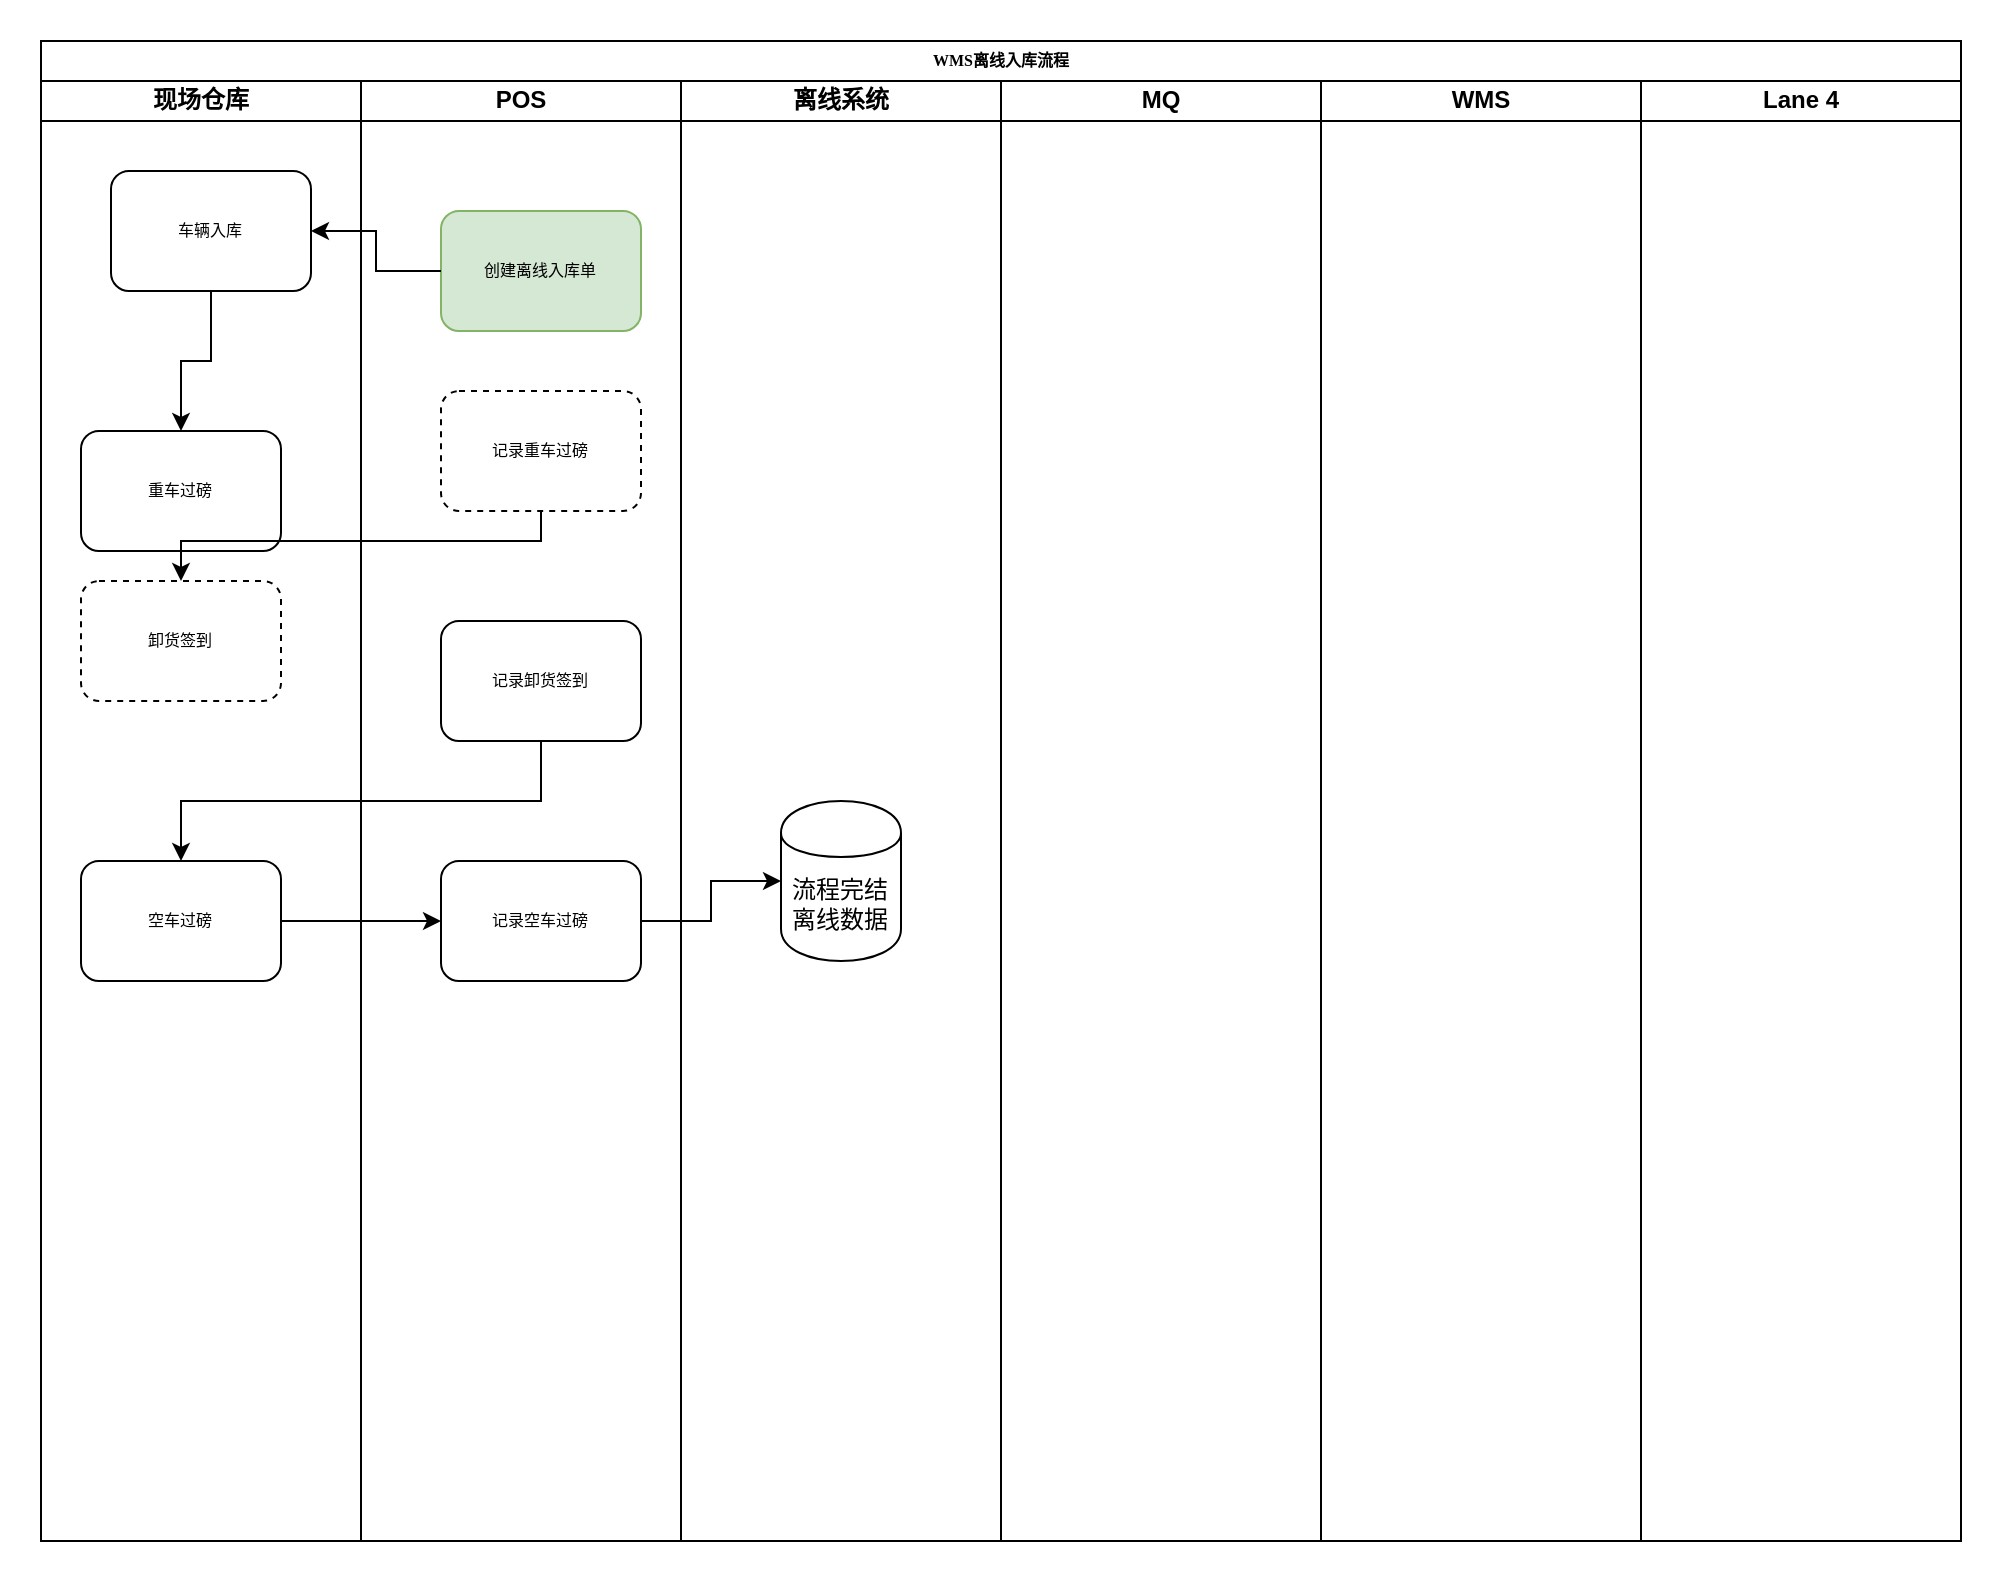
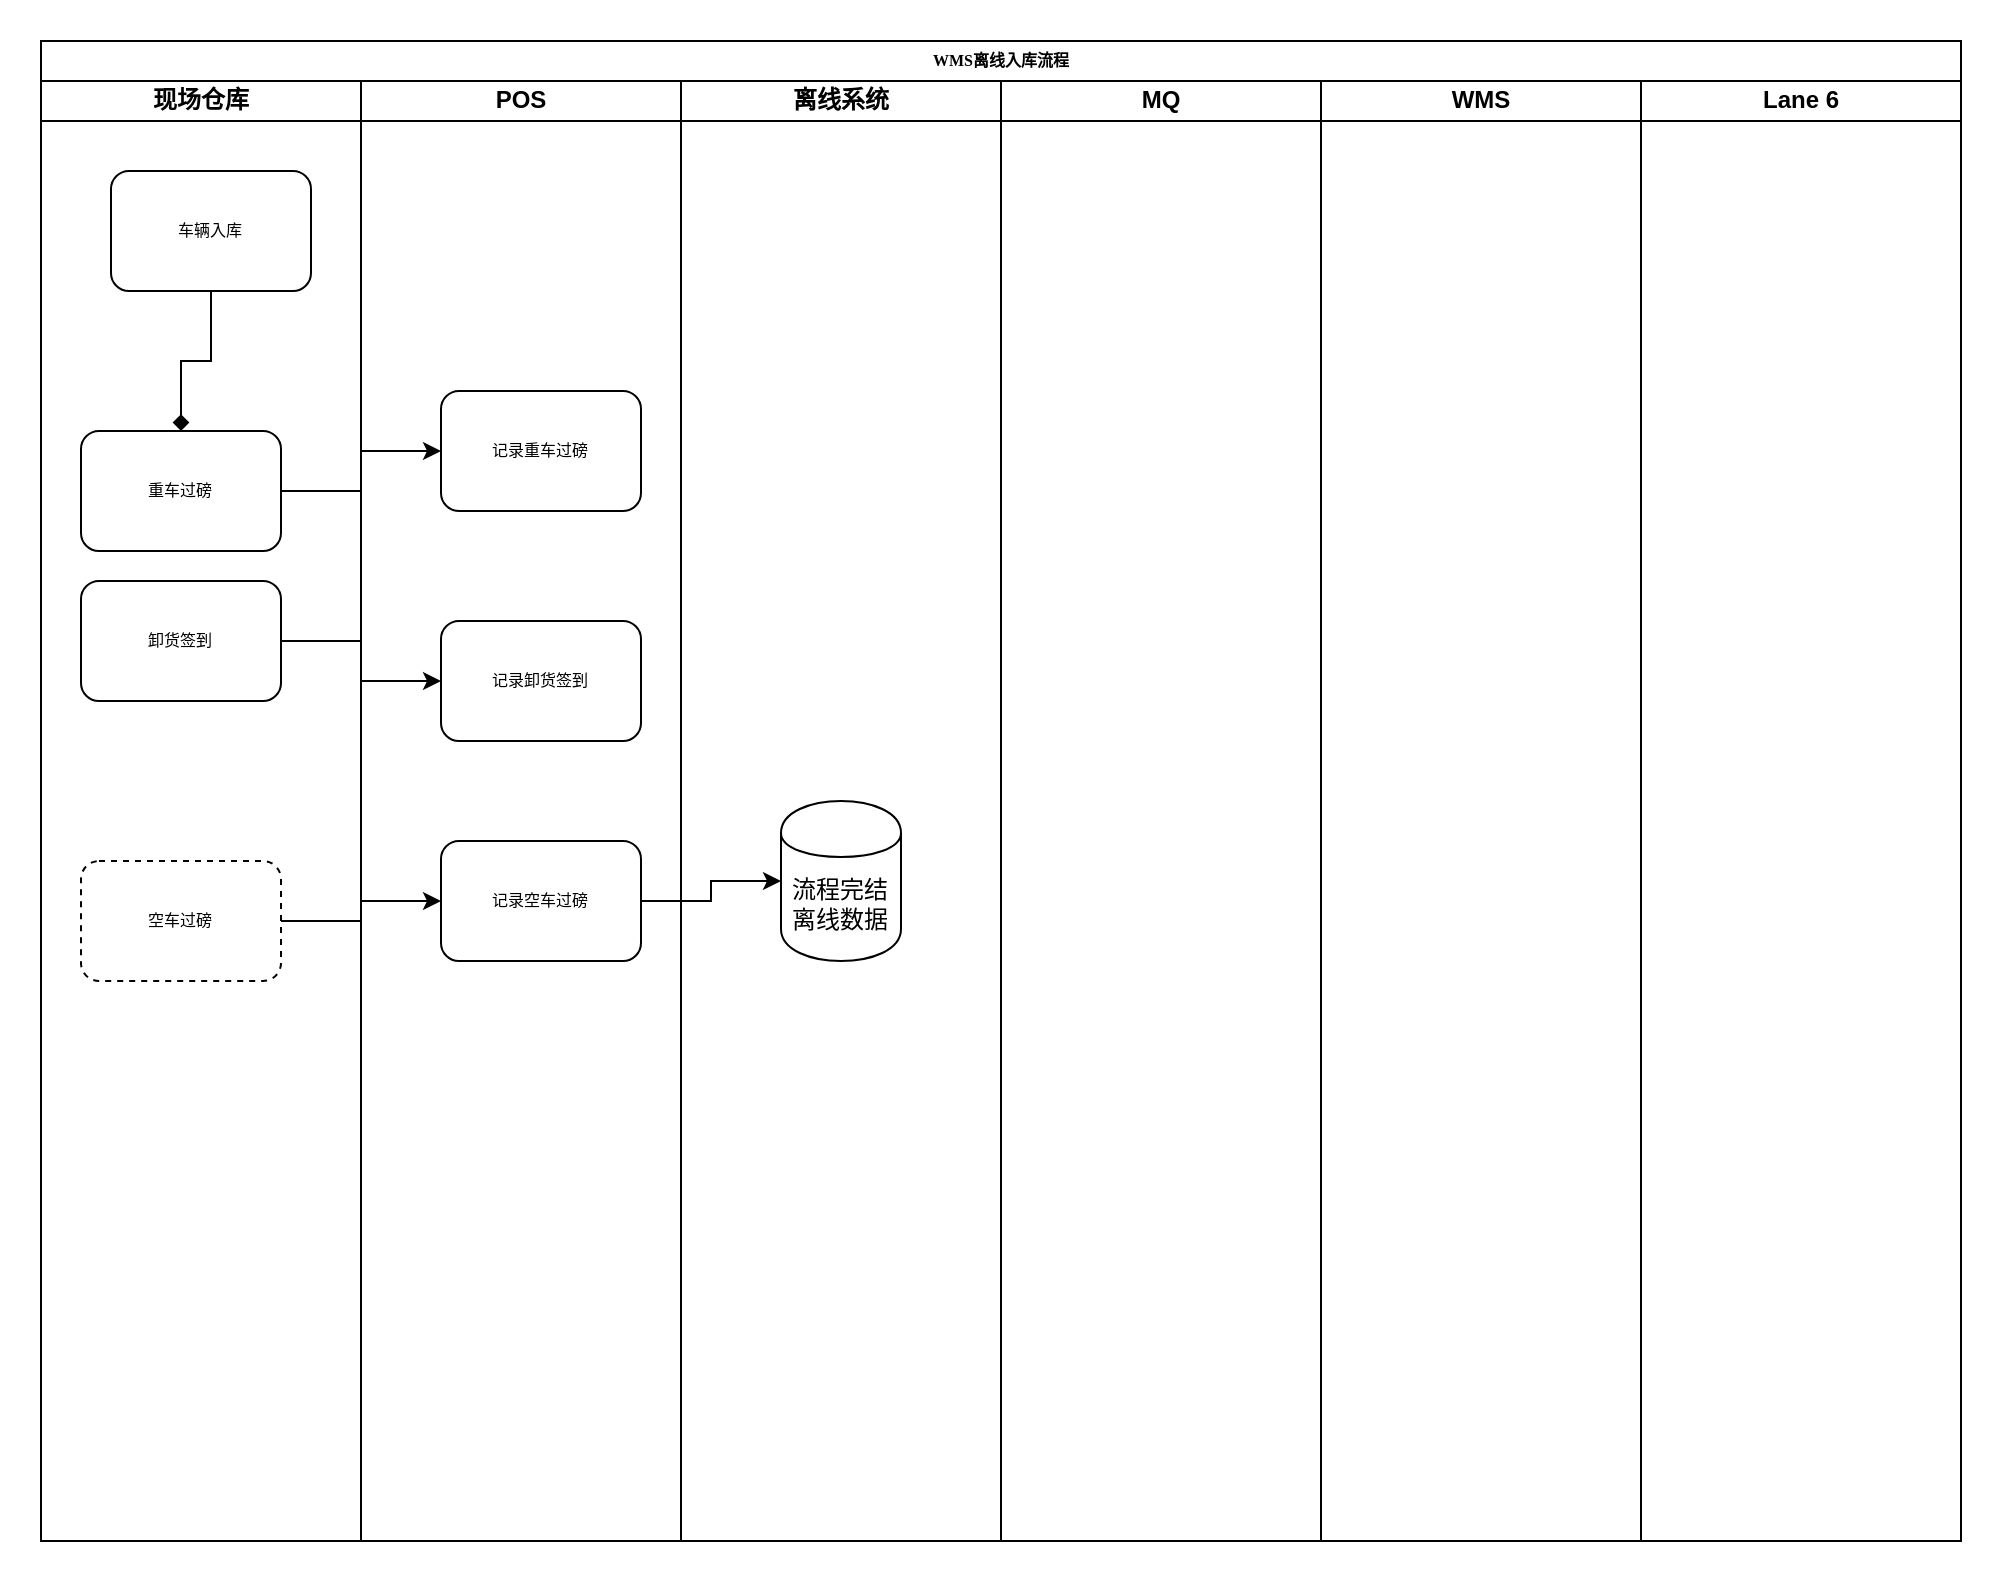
  <mxCell id="0" />
  <mxCell id="1" parent="0" />
  <mxCell id="2" value="WMS离线入库流程" style="swimlane;html=1;childLayout=stackLayout;startSize=20;rounded=0;shadow=0;labelBackgroundColor=none;strokeWidth=1;fontFamily=Verdana;fontSize=8;align=center;" parent="1" vertex="1"><mxGeometry x="20" y="20" width="960" height="750" as="geometry" /></mxCell>
  <mxCell id="3" value="现场仓库" style="swimlane;html=1;startSize=20;" parent="2" vertex="1"><mxGeometry y="20" width="160" height="730" as="geometry" /></mxCell>
- <mxCell id="4" value="" style="edgeStyle=orthogonalEdgeStyle;rounded=0;orthogonalLoop=1;jettySize=auto;html=1;" edge="1" parent="3" source="5" target="6"><mxGeometry relative="1" as="geometry" /></mxCell>
+ <mxCell id="4" value="" style="edgeStyle=orthogonalEdgeStyle;rounded=0;orthogonalLoop=1;jettySize=auto;html=1;endArrow=diamond;" edge="1" parent="3" source="5" target="6"><mxGeometry relative="1" as="geometry" /></mxCell>
  <mxCell id="5" value="车辆入库" style="rounded=1;whiteSpace=wrap;html=1;shadow=0;labelBackgroundColor=none;strokeWidth=1;fontFamily=Verdana;fontSize=8;align=center;" parent="3" vertex="1"><mxGeometry x="35" y="45" width="100" height="60" as="geometry" /></mxCell>
  <mxCell id="6" value="重车过磅" style="rounded=1;whiteSpace=wrap;html=1;shadow=0;labelBackgroundColor=none;strokeWidth=1;fontFamily=Verdana;fontSize=8;align=center;" parent="3" vertex="1"><mxGeometry x="20" y="175" width="100" height="60" as="geometry" /></mxCell>
- <mxCell id="7" value="卸货签到" style="rounded=1;whiteSpace=wrap;html=1;shadow=0;labelBackgroundColor=none;strokeWidth=1;fontFamily=Verdana;fontSize=8;align=center;dashed=1;" parent="3" vertex="1"><mxGeometry x="20" y="250" width="100" height="60" as="geometry" /></mxCell>
- <mxCell id="8" value="空车过磅" style="rounded=1;whiteSpace=wrap;html=1;shadow=0;labelBackgroundColor=none;strokeWidth=1;fontFamily=Verdana;fontSize=8;align=center;" vertex="1" parent="3"><mxGeometry x="20" y="390" width="100" height="60" as="geometry" /></mxCell>
+ <mxCell id="7" value="卸货签到" style="rounded=1;whiteSpace=wrap;html=1;shadow=0;labelBackgroundColor=none;strokeWidth=1;fontFamily=Verdana;fontSize=8;align=center;" parent="3" vertex="1"><mxGeometry x="20" y="250" width="100" height="60" as="geometry" /></mxCell>
+ <mxCell id="8" value="空车过磅" style="rounded=1;whiteSpace=wrap;html=1;shadow=0;labelBackgroundColor=none;strokeWidth=1;fontFamily=Verdana;fontSize=8;align=center;dashed=1;" vertex="1" parent="3"><mxGeometry x="20" y="390" width="100" height="60" as="geometry" /></mxCell>
  <mxCell id="9" value="POS" style="swimlane;html=1;startSize=20;" parent="2" vertex="1"><mxGeometry x="160" y="20" width="160" height="730" as="geometry" /></mxCell>
- <mxCell id="10" value="记录空车过磅" style="rounded=1;whiteSpace=wrap;html=1;shadow=0;labelBackgroundColor=none;strokeWidth=1;fontFamily=Verdana;fontSize=8;align=center;" vertex="1" parent="9"><mxGeometry x="40" y="390" width="100" height="60" as="geometry" /></mxCell>
+ <mxCell id="10" value="记录空车过磅" style="rounded=1;whiteSpace=wrap;html=1;shadow=0;labelBackgroundColor=none;strokeWidth=1;fontFamily=Verdana;fontSize=8;align=center;" vertex="1" parent="9"><mxGeometry x="40" y="380" width="100" height="60" as="geometry" /></mxCell>
  <mxCell id="11" value="记录卸货签到" style="rounded=1;whiteSpace=wrap;html=1;shadow=0;labelBackgroundColor=none;strokeWidth=1;fontFamily=Verdana;fontSize=8;align=center;" vertex="1" parent="9"><mxGeometry x="40" y="270" width="100" height="60" as="geometry" /></mxCell>
- <mxCell id="12" value="记录重车过磅" style="rounded=1;whiteSpace=wrap;html=1;shadow=0;labelBackgroundColor=none;strokeWidth=1;fontFamily=Verdana;fontSize=8;align=center;dashed=1;" vertex="1" parent="9"><mxGeometry x="40" y="155" width="100" height="60" as="geometry" /></mxCell>
- <mxCell id="13" value="创建离线入库单" style="rounded=1;whiteSpace=wrap;html=1;shadow=0;labelBackgroundColor=none;strokeWidth=1;fontFamily=Verdana;fontSize=8;align=center;fillColor=#d5e8d4;strokeColor=#82b366;" parent="9" vertex="1"><mxGeometry x="40" y="65" width="100" height="60" as="geometry" /></mxCell>
+ <mxCell id="12" value="记录重车过磅" style="rounded=1;whiteSpace=wrap;html=1;shadow=0;labelBackgroundColor=none;strokeWidth=1;fontFamily=Verdana;fontSize=8;align=center;" vertex="1" parent="9"><mxGeometry x="40" y="155" width="100" height="60" as="geometry" /></mxCell>
  <mxCell id="14" value="离线系统" style="swimlane;html=1;startSize=20;" parent="2" vertex="1"><mxGeometry x="320" y="20" width="160" height="730" as="geometry" /></mxCell>
  <mxCell id="15" value="流程完结离线数据" style="shape=cylinder;whiteSpace=wrap;html=1;boundedLbl=1;backgroundOutline=1;" vertex="1" parent="14"><mxGeometry x="50" y="360" width="60" height="80" as="geometry" /></mxCell>
  <mxCell id="16" value="MQ" style="swimlane;html=1;startSize=20;" parent="2" vertex="1"><mxGeometry x="480" y="20" width="160" height="730" as="geometry" /></mxCell>
  <mxCell id="17" value="WMS" style="swimlane;html=1;startSize=20;" parent="2" vertex="1"><mxGeometry x="640" y="20" width="160" height="730" as="geometry" /></mxCell>
- <mxCell id="18" value="Lane 4" style="swimlane;html=1;startSize=20;" parent="2" vertex="1"><mxGeometry x="800" y="20" width="160" height="730" as="geometry" /></mxCell>
- <mxCell id="19" value="" style="edgeStyle=orthogonalEdgeStyle;rounded=0;orthogonalLoop=1;jettySize=auto;html=1;" edge="1" parent="2" source="13" target="5"><mxGeometry relative="1" as="geometry" /></mxCell>
+ <mxCell id="18" value="Lane 6" style="swimlane;html=1;startSize=20;" parent="2" vertex="1"><mxGeometry x="800" y="20" width="160" height="730" as="geometry" /></mxCell>
+ <mxCell id="20" value="" style="edgeStyle=orthogonalEdgeStyle;rounded=0;orthogonalLoop=1;jettySize=auto;html=1;" edge="1" parent="2" source="6" target="12"><mxGeometry relative="1" as="geometry" /></mxCell>
+ <mxCell id="21" value="" style="edgeStyle=orthogonalEdgeStyle;rounded=0;orthogonalLoop=1;jettySize=auto;html=1;" edge="1" parent="2" source="7" target="11"><mxGeometry relative="1" as="geometry" /></mxCell>
  <mxCell id="22" value="" style="edgeStyle=orthogonalEdgeStyle;rounded=0;orthogonalLoop=1;jettySize=auto;html=1;" edge="1" parent="2" source="8" target="10"><mxGeometry relative="1" as="geometry" /></mxCell>
- <mxCell id="23" value="" style="edgeStyle=orthogonalEdgeStyle;rounded=0;orthogonalLoop=1;jettySize=auto;html=1;exitX=0.5;exitY=1;exitDx=0;exitDy=0;" edge="1" parent="2" source="12" target="7"><mxGeometry relative="1" as="geometry"><Array as="points"><mxPoint x="250" y="250" /><mxPoint x="70" y="250" /></Array></mxGeometry></mxCell>
- <mxCell id="24" value="" style="edgeStyle=orthogonalEdgeStyle;rounded=0;orthogonalLoop=1;jettySize=auto;html=1;exitX=0.5;exitY=1;exitDx=0;exitDy=0;" edge="1" parent="2" source="11" target="8"><mxGeometry relative="1" as="geometry" /></mxCell>
  <mxCell id="25" value="" style="edgeStyle=orthogonalEdgeStyle;rounded=0;orthogonalLoop=1;jettySize=auto;html=1;" edge="1" parent="2" source="10" target="15"><mxGeometry relative="1" as="geometry" /></mxCell>
